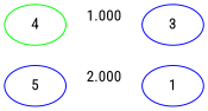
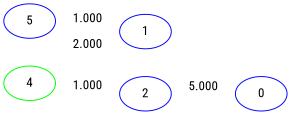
  graph {
    fontname="Roboto Condensed"
    rankdir=LR
    node [color=blue fontname="Roboto Condensed"]
    edge [color=red fontname="Roboto Condensed" penwidth=0.001]
    n1 [label=5]
    n2 [label=1]
    n3 [color=green label=4]
-   n4 [label=3]
-   n1 -- n2 [label=2.000]
+   n4 [label=2]
+   n5 [label=0]
+   n1 -- n2 [label=1.000]
+   n3 -- n2 [label=2.000]
    n3 -- n4 [label=1.000]
+   n4 -- n5 [label=5.000]
  }
